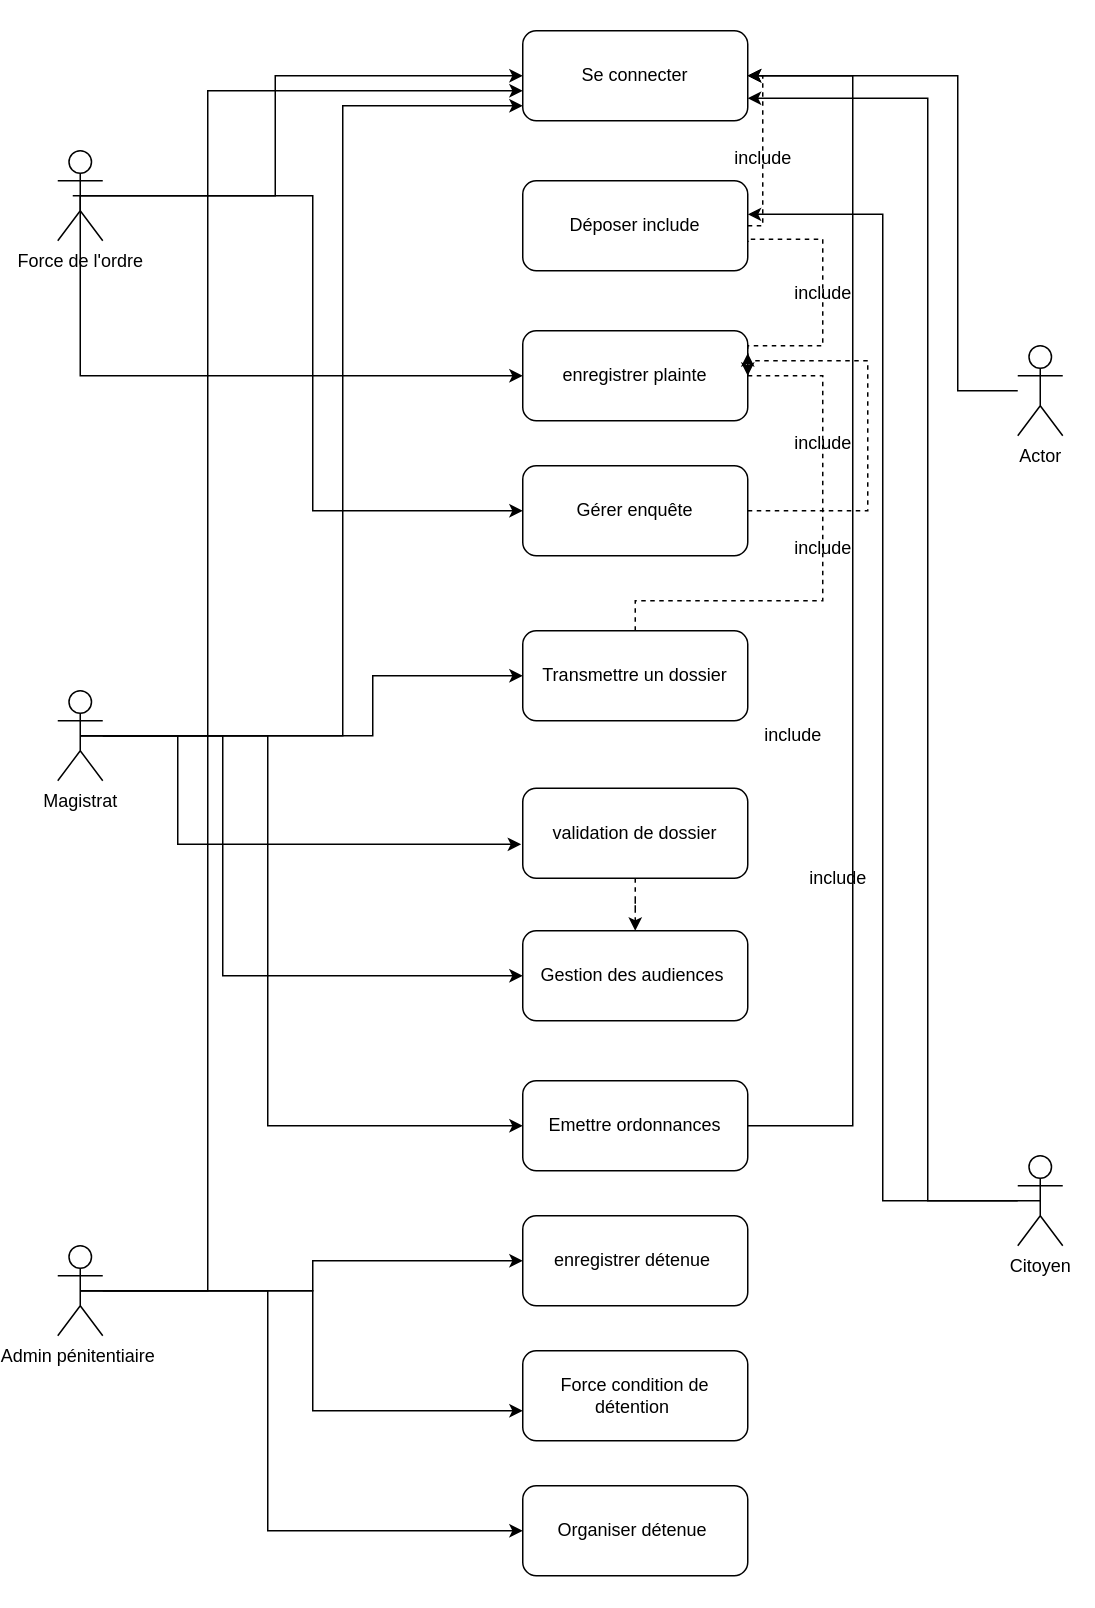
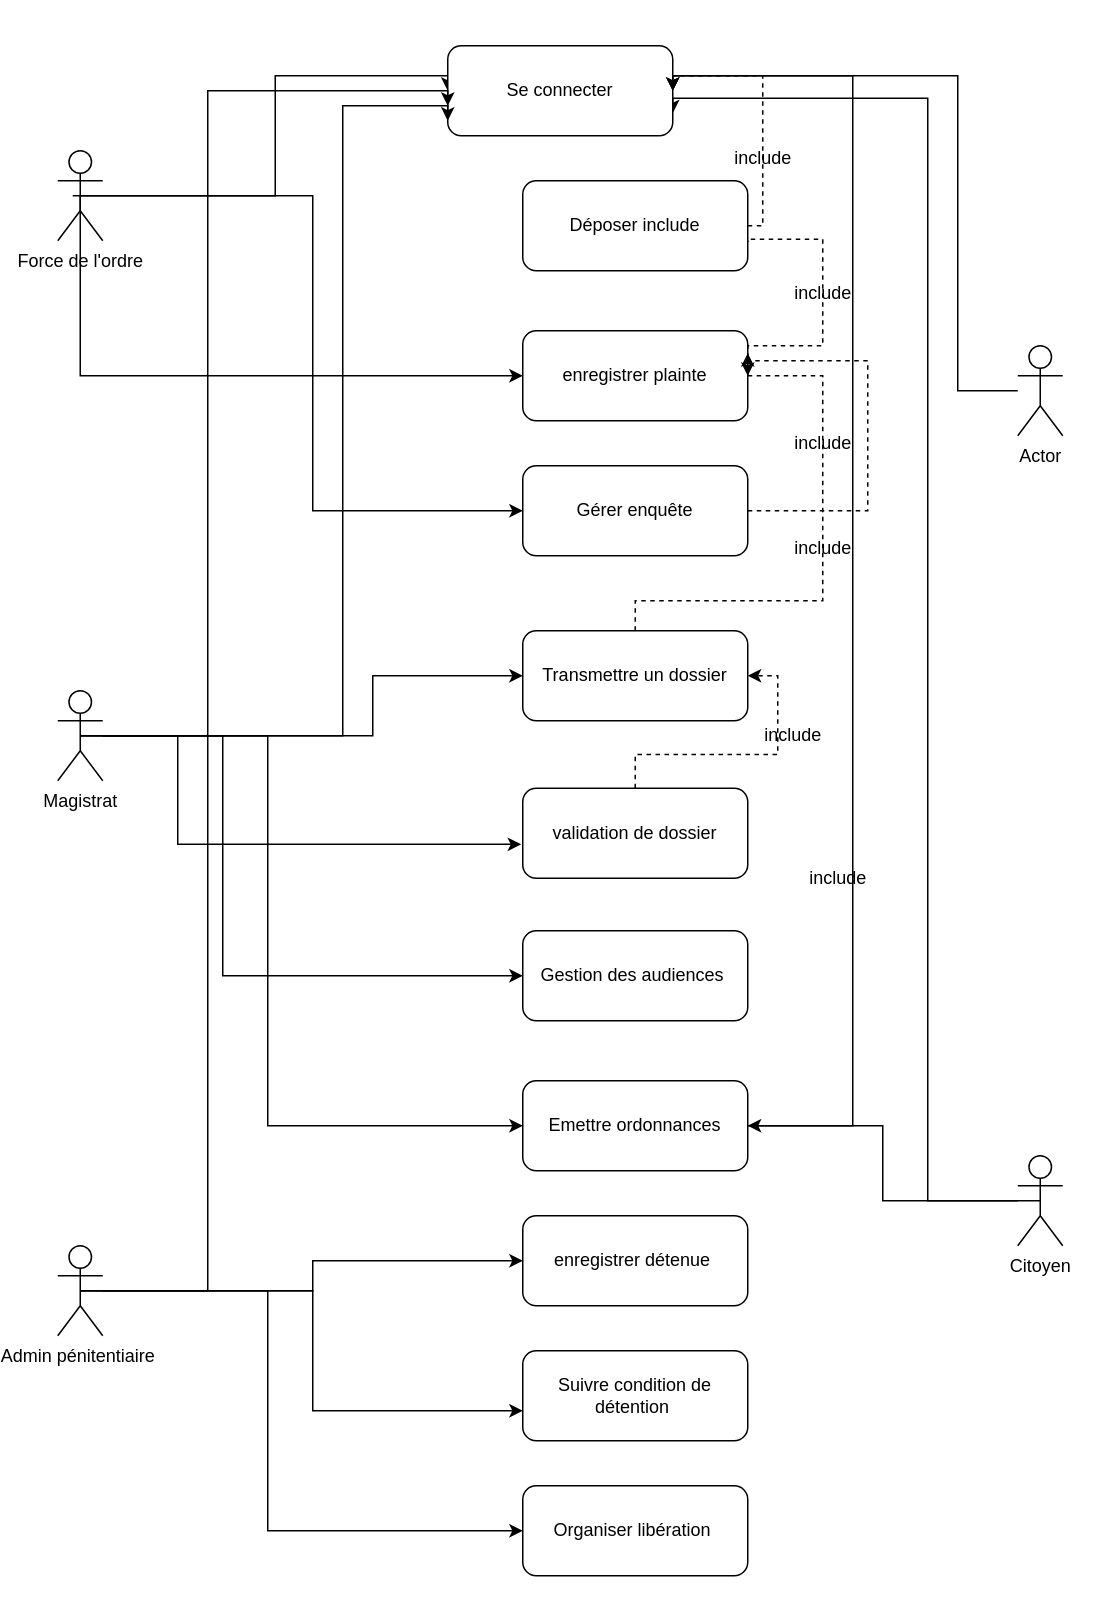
  <mxCell id="0" />
  <mxCell id="1" parent="0" />
  <mxCell id="2" style="edgeStyle=orthogonalEdgeStyle;rounded=0;orthogonalLoop=1;jettySize=auto;html=1;entryX=0;entryY=0.5;entryDx=0;entryDy=0;" edge="1" parent="1" target="17"><mxGeometry relative="1" as="geometry"><mxPoint x="30" y="130.034" as="sourcePoint" /><mxPoint x="300" y="50" as="targetPoint" /><Array as="points"><mxPoint x="165" y="130" /><mxPoint x="165" y="50" /></Array></mxGeometry></mxCell>
  <mxCell id="3" style="edgeStyle=orthogonalEdgeStyle;rounded=0;orthogonalLoop=1;jettySize=auto;html=1;exitX=0.5;exitY=0.5;exitDx=0;exitDy=0;exitPerimeter=0;" edge="1" parent="1" source="5" target="20"><mxGeometry relative="1" as="geometry"><Array as="points"><mxPoint x="35" y="250" /></Array></mxGeometry></mxCell>
  <mxCell id="4" style="edgeStyle=orthogonalEdgeStyle;rounded=0;orthogonalLoop=1;jettySize=auto;html=1;exitX=0.5;exitY=0.5;exitDx=0;exitDy=0;exitPerimeter=0;entryX=0;entryY=0.5;entryDx=0;entryDy=0;" edge="1" parent="1" source="5" target="24"><mxGeometry relative="1" as="geometry" /></mxCell>
  <mxCell id="5" value="Force de l'ordre" style="shape=umlActor;verticalLabelPosition=bottom;verticalAlign=top;html=1;outlineConnect=0;" vertex="1" parent="1"><mxGeometry x="20" y="100" width="30" height="60" as="geometry" /></mxCell>
  <mxCell id="6" style="edgeStyle=orthogonalEdgeStyle;rounded=0;orthogonalLoop=1;jettySize=auto;html=1;exitX=0.5;exitY=0.5;exitDx=0;exitDy=0;exitPerimeter=0;entryX=0;entryY=0.5;entryDx=0;entryDy=0;" edge="1" parent="1" source="9" target="27"><mxGeometry relative="1" as="geometry"><Array as="points"><mxPoint x="230" y="490" /><mxPoint x="230" y="450" /></Array></mxGeometry></mxCell>
  <mxCell id="7" style="edgeStyle=orthogonalEdgeStyle;rounded=0;orthogonalLoop=1;jettySize=auto;html=1;entryX=0;entryY=0.5;entryDx=0;entryDy=0;" edge="1" parent="1" source="9" target="36"><mxGeometry relative="1" as="geometry"><Array as="points"><mxPoint x="130" y="490" /><mxPoint x="130" y="650" /></Array></mxGeometry></mxCell>
  <mxCell id="8" style="edgeStyle=orthogonalEdgeStyle;rounded=0;orthogonalLoop=1;jettySize=auto;html=1;exitX=0.5;exitY=0.5;exitDx=0;exitDy=0;exitPerimeter=0;entryX=0;entryY=0.5;entryDx=0;entryDy=0;" edge="1" parent="1" source="9" target="38"><mxGeometry relative="1" as="geometry"><Array as="points"><mxPoint x="160" y="490" /><mxPoint x="160" y="750" /></Array></mxGeometry></mxCell>
  <mxCell id="9" value="Magistrat" style="shape=umlActor;verticalLabelPosition=bottom;verticalAlign=top;html=1;outlineConnect=0;" vertex="1" parent="1"><mxGeometry x="20" y="460" width="30" height="60" as="geometry" /></mxCell>
  <mxCell id="10" style="edgeStyle=orthogonalEdgeStyle;rounded=0;orthogonalLoop=1;jettySize=auto;html=1;exitX=0.5;exitY=0.5;exitDx=0;exitDy=0;exitPerimeter=0;entryX=0;entryY=0.5;entryDx=0;entryDy=0;" edge="1" parent="1" source="12" target="40"><mxGeometry relative="1" as="geometry" /></mxCell>
  <mxCell id="11" style="edgeStyle=orthogonalEdgeStyle;rounded=0;orthogonalLoop=1;jettySize=auto;html=1;exitX=0.5;exitY=0.5;exitDx=0;exitDy=0;exitPerimeter=0;entryX=0;entryY=0.5;entryDx=0;entryDy=0;" edge="1" parent="1" source="12" target="43"><mxGeometry relative="1" as="geometry"><Array as="points"><mxPoint x="160" y="860" /><mxPoint x="160" y="1020" /></Array></mxGeometry></mxCell>
  <mxCell id="12" value="Admin pénitentiaire&amp;nbsp;" style="shape=umlActor;verticalLabelPosition=bottom;verticalAlign=top;html=1;outlineConnect=0;" vertex="1" parent="1"><mxGeometry x="20" y="830" width="30" height="60" as="geometry" /></mxCell>
  <mxCell id="13" style="edgeStyle=orthogonalEdgeStyle;rounded=0;orthogonalLoop=1;jettySize=auto;html=1;entryX=1;entryY=0.75;entryDx=0;entryDy=0;" edge="1" parent="1" source="14" target="17"><mxGeometry relative="1" as="geometry"><Array as="points"><mxPoint x="600" y="800" /><mxPoint x="600" y="65" /></Array></mxGeometry></mxCell>
  <mxCell id="14" value="Citoyen" style="shape=umlActor;verticalLabelPosition=bottom;verticalAlign=top;html=1;outlineConnect=0;" vertex="1" parent="1"><mxGeometry x="660" y="770" width="30" height="60" as="geometry" /></mxCell>
  <mxCell id="15" style="edgeStyle=orthogonalEdgeStyle;rounded=0;orthogonalLoop=1;jettySize=auto;html=1;entryX=1;entryY=0.5;entryDx=0;entryDy=0;" edge="1" parent="1" source="16" target="17"><mxGeometry relative="1" as="geometry"><Array as="points"><mxPoint x="620" y="260" /><mxPoint x="620" y="50" /></Array></mxGeometry></mxCell>
  <mxCell id="16" value="Actor" style="shape=umlActor;verticalLabelPosition=bottom;verticalAlign=top;html=1;outlineConnect=0;" vertex="1" parent="1"><mxGeometry x="660" y="230" width="30" height="60" as="geometry" /></mxCell>
- <mxCell id="17" value="Se connecter" style="rounded=1;whiteSpace=wrap;html=1;" vertex="1" parent="1"><mxGeometry x="330" y="20" width="150" height="60" as="geometry" /></mxCell>
+ <mxCell id="17" value="Se connecter" style="rounded=1;whiteSpace=wrap;html=1;" vertex="1" parent="1"><mxGeometry x="280" y="30" width="150" height="60" as="geometry" /></mxCell>
  <mxCell id="18" style="edgeStyle=orthogonalEdgeStyle;rounded=0;orthogonalLoop=1;jettySize=auto;html=1;entryX=0;entryY=0.833;entryDx=0;entryDy=0;entryPerimeter=0;" edge="1" parent="1" source="9" target="17"><mxGeometry relative="1" as="geometry"><Array as="points"><mxPoint x="210" y="490" /><mxPoint x="210" y="70" /></Array></mxGeometry></mxCell>
  <mxCell id="19" style="edgeStyle=orthogonalEdgeStyle;rounded=0;orthogonalLoop=1;jettySize=auto;html=1;entryX=0;entryY=0.667;entryDx=0;entryDy=0;entryPerimeter=0;" edge="1" parent="1" source="12" target="17"><mxGeometry relative="1" as="geometry"><Array as="points"><mxPoint x="120" y="860" /><mxPoint x="120" y="60" /></Array></mxGeometry></mxCell>
  <mxCell id="20" value="enregistrer plainte" style="rounded=1;whiteSpace=wrap;html=1;" vertex="1" parent="1"><mxGeometry x="330" y="220" width="150" height="60" as="geometry" /></mxCell>
  <mxCell id="21" style="edgeStyle=orthogonalEdgeStyle;rounded=0;orthogonalLoop=1;jettySize=auto;html=1;exitX=1;exitY=0.5;exitDx=0;exitDy=0;entryX=1.007;entryY=0.672;entryDx=0;entryDy=0;entryPerimeter=0;dashed=1;" edge="1" parent="1" source="20" target="30"><mxGeometry relative="1" as="geometry"><Array as="points"><mxPoint x="480" y="230" /><mxPoint x="530" y="230" /><mxPoint x="530" y="159" /><mxPoint x="471" y="159" /></Array></mxGeometry></mxCell>
  <mxCell id="22" value="include" style="text;html=1;align=center;verticalAlign=middle;resizable=0;points=[];autosize=1;strokeColor=none;fillColor=none;" vertex="1" parent="1"><mxGeometry x="500" y="180" width="60" height="30" as="geometry" /></mxCell>
  <mxCell id="23" style="edgeStyle=orthogonalEdgeStyle;rounded=0;orthogonalLoop=1;jettySize=auto;html=1;entryX=1;entryY=0.5;entryDx=0;entryDy=0;dashed=1;" edge="1" parent="1" source="24" target="20"><mxGeometry relative="1" as="geometry"><Array as="points"><mxPoint x="560" y="340" /><mxPoint x="560" y="240" /><mxPoint x="480" y="240" /></Array></mxGeometry></mxCell>
  <mxCell id="24" value="Gérer enquête" style="rounded=1;whiteSpace=wrap;html=1;" vertex="1" parent="1"><mxGeometry x="330" y="310" width="150" height="60" as="geometry" /></mxCell>
  <mxCell id="25" value="include" style="text;html=1;align=center;verticalAlign=middle;resizable=0;points=[];autosize=1;strokeColor=none;fillColor=none;" vertex="1" parent="1"><mxGeometry x="500" y="280" width="60" height="30" as="geometry" /></mxCell>
  <mxCell id="26" style="edgeStyle=orthogonalEdgeStyle;rounded=0;orthogonalLoop=1;jettySize=auto;html=1;entryX=1;entryY=0.25;entryDx=0;entryDy=0;dashed=1;" edge="1" parent="1" source="27" target="20"><mxGeometry relative="1" as="geometry"><Array as="points"><mxPoint x="530" y="400" /><mxPoint x="530" y="250" /><mxPoint x="480" y="250" /></Array></mxGeometry></mxCell>
  <mxCell id="27" value="Transmettre un dossier" style="rounded=1;whiteSpace=wrap;html=1;" vertex="1" parent="1"><mxGeometry x="330" y="420" width="150" height="60" as="geometry" /></mxCell>
  <mxCell id="28" value="include" style="text;html=1;align=center;verticalAlign=middle;resizable=0;points=[];autosize=1;strokeColor=none;fillColor=none;" vertex="1" parent="1"><mxGeometry x="500" y="350" width="60" height="30" as="geometry" /></mxCell>
  <mxCell id="29" style="edgeStyle=orthogonalEdgeStyle;rounded=0;orthogonalLoop=1;jettySize=auto;html=1;entryX=1;entryY=0.5;entryDx=0;entryDy=0;dashed=1;" edge="1" parent="1" source="30" target="17"><mxGeometry relative="1" as="geometry"><Array as="points"><mxPoint x="490" y="150" /><mxPoint x="490" y="50" /></Array></mxGeometry></mxCell>
  <mxCell id="30" value="Déposer include" style="rounded=1;whiteSpace=wrap;html=1;" vertex="1" parent="1"><mxGeometry x="330" y="120" width="150" height="60" as="geometry" /></mxCell>
  <mxCell id="31" value="include" style="text;html=1;align=center;verticalAlign=middle;resizable=0;points=[];autosize=1;strokeColor=none;fillColor=none;" vertex="1" parent="1"><mxGeometry x="460" y="90" width="60" height="30" as="geometry" /></mxCell>
- <mxCell id="32" style="edgeStyle=orthogonalEdgeStyle;rounded=0;orthogonalLoop=1;jettySize=auto;html=1;exitX=0.5;exitY=0.5;exitDx=0;exitDy=0;exitPerimeter=0;entryX=1;entryY=0.373;entryDx=0;entryDy=0;entryPerimeter=0;" edge="1" parent="1" source="14" target="30"><mxGeometry relative="1" as="geometry" /></mxCell>
- <mxCell id="33" style="edgeStyle=orthogonalEdgeStyle;rounded=0;orthogonalLoop=1;jettySize=auto;html=1;dashed=1;" edge="1" parent="1" source="34" target="36"><mxGeometry relative="1" as="geometry" /></mxCell>
+ <mxCell id="32" style="edgeStyle=orthogonalEdgeStyle;rounded=0;orthogonalLoop=1;jettySize=auto;html=1;exitX=0.5;exitY=0.5;exitDx=0;exitDy=0;exitPerimeter=0;" edge="1" parent="1" source="14" target="38"><mxGeometry relative="1" as="geometry" /></mxCell>
+ <mxCell id="33" style="edgeStyle=orthogonalEdgeStyle;rounded=0;orthogonalLoop=1;jettySize=auto;html=1;entryX=1;entryY=0.5;entryDx=0;entryDy=0;dashed=1;" edge="1" parent="1" source="34" target="27"><mxGeometry relative="1" as="geometry" /></mxCell>
  <mxCell id="34" value="validation de dossier" style="rounded=1;whiteSpace=wrap;html=1;" vertex="1" parent="1"><mxGeometry x="330" y="525" width="150" height="60" as="geometry" /></mxCell>
  <mxCell id="35" value="include" style="text;html=1;align=center;verticalAlign=middle;resizable=0;points=[];autosize=1;strokeColor=none;fillColor=none;" vertex="1" parent="1"><mxGeometry x="480" y="475" width="60" height="30" as="geometry" /></mxCell>
  <mxCell id="36" value="Gestion des audiences&amp;nbsp;" style="rounded=1;whiteSpace=wrap;html=1;" vertex="1" parent="1"><mxGeometry x="330" y="620" width="150" height="60" as="geometry" /></mxCell>
  <mxCell id="37" style="edgeStyle=orthogonalEdgeStyle;rounded=0;orthogonalLoop=1;jettySize=auto;html=1;exitX=1;exitY=0.5;exitDx=0;exitDy=0;entryX=1;entryY=0.5;entryDx=0;entryDy=0;dashed=0;" edge="1" parent="1" source="38" target="17"><mxGeometry relative="1" as="geometry"><Array as="points"><mxPoint x="550" y="750" /><mxPoint x="550" y="50" /></Array></mxGeometry></mxCell>
  <mxCell id="38" value="Emettre ordonnances" style="rounded=1;whiteSpace=wrap;html=1;" vertex="1" parent="1"><mxGeometry x="330" y="720" width="150" height="60" as="geometry" /></mxCell>
  <mxCell id="39" style="edgeStyle=orthogonalEdgeStyle;rounded=0;orthogonalLoop=1;jettySize=auto;html=1;exitX=0.5;exitY=0.5;exitDx=0;exitDy=0;exitPerimeter=0;entryX=-0.007;entryY=0.623;entryDx=0;entryDy=0;entryPerimeter=0;" edge="1" parent="1" source="9" target="34"><mxGeometry relative="1" as="geometry"><Array as="points"><mxPoint x="100" y="490" /><mxPoint x="100" y="562" /></Array></mxGeometry></mxCell>
  <mxCell id="40" value="enregistrer détenue&amp;nbsp;" style="rounded=1;whiteSpace=wrap;html=1;" vertex="1" parent="1"><mxGeometry x="330" y="810" width="150" height="60" as="geometry" /></mxCell>
- <mxCell id="41" value="Force condition de détention&amp;nbsp;" style="rounded=1;whiteSpace=wrap;html=1;" vertex="1" parent="1"><mxGeometry x="330" y="900" width="150" height="60" as="geometry" /></mxCell>
+ <mxCell id="41" value="Suivre condition de détention&amp;nbsp;" style="rounded=1;whiteSpace=wrap;html=1;" vertex="1" parent="1"><mxGeometry x="330" y="900" width="150" height="60" as="geometry" /></mxCell>
  <mxCell id="42" style="edgeStyle=orthogonalEdgeStyle;rounded=0;orthogonalLoop=1;jettySize=auto;html=1;exitX=0.5;exitY=0.5;exitDx=0;exitDy=0;exitPerimeter=0;entryX=0;entryY=0.667;entryDx=0;entryDy=0;entryPerimeter=0;" edge="1" parent="1" source="12" target="41"><mxGeometry relative="1" as="geometry" /></mxCell>
- <mxCell id="43" value="Organiser détenue&amp;nbsp;" style="rounded=1;whiteSpace=wrap;html=1;" vertex="1" parent="1"><mxGeometry x="330" y="990" width="150" height="60" as="geometry" /></mxCell>
+ <mxCell id="43" value="Organiser libération&amp;nbsp;" style="rounded=1;whiteSpace=wrap;html=1;" vertex="1" parent="1"><mxGeometry x="330" y="990" width="150" height="60" as="geometry" /></mxCell>
  <mxCell id="44" value="include" style="text;html=1;align=center;verticalAlign=middle;resizable=0;points=[];autosize=1;strokeColor=none;fillColor=none;" vertex="1" parent="1"><mxGeometry x="510" y="570" width="60" height="30" as="geometry" /></mxCell>
